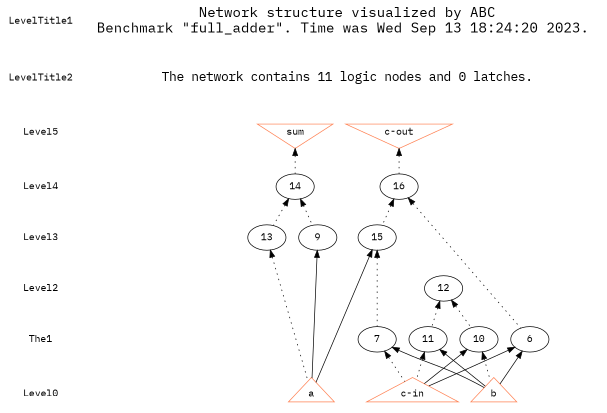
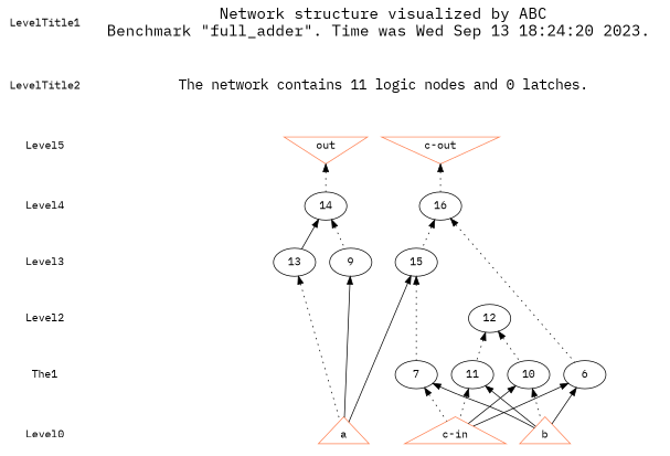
  digraph {
    fontname="IBM Plex Mono"
    node [fontname="IBM Plex Mono" shape=plaintext]
    edge [dir=back fontname="IBM Plex Mono" style=dotted]
    LevelTitle1
    LevelTitle2
    Level5
    Level4
    Level3
    Level2
    n7 [label=The1]
    Level0
    n9 [fontsize=20 label="Network structure visualized by ABC\nBenchmark \"full_adder\". Time was Wed Sep 13 18:24:20 2023. "]
    n10 [fontsize=18 label="The network contains 11 logic nodes and 0 latches.\n"]
-   n11 [color=coral fillcolor=coral label=sum shape=invtriangle]
+   n11 [color=coral fillcolor=coral label=out shape=invtriangle]
    n12 [color=coral fillcolor=coral label="c-out" shape=invtriangle]
    n13 [label="14\n" shape=ellipse]
    n14 [label="16\n" shape=ellipse]
    n15 [label="9\n" shape=ellipse]
    n16 [label="13\n" shape=ellipse]
    n17 [label="15\n" shape=ellipse]
    n18 [label="12\n" shape=ellipse]
    n19 [label="6\n" shape=ellipse]
    n20 [label="7\n" shape=ellipse]
    n21 [label="10\n" shape=ellipse]
    n22 [label="11\n" shape=ellipse]
    n23 [color=coral fillcolor=coral label=a shape=triangle]
    n24 [color=coral fillcolor=coral label=b shape=triangle]
    n25 [color=coral fillcolor=coral label="c-in" shape=triangle]
    subgraph sub_1 {
      LevelTitle1
      LevelTitle2
      Level5
      Level4
      Level3
      Level2
      n7
      Level0
    }
    subgraph sub_2 {
      rank=same
      LevelTitle1
      n9
    }
    subgraph sub_3 {
      rank=same
      LevelTitle2
      n10
    }
    subgraph sub_4 {
      rank=same
      Level5
      n11
      n12
    }
    subgraph sub_5 {
      rank=same
      Level4
      n13
      n14
    }
    subgraph sub_6 {
      rank=same
      Level3
      n15
      n16
      n17
    }
    subgraph sub_7 {
      rank=same
      Level2
      n18
    }
    subgraph sub_8 {
      rank=same
      n7
      n19
      n20
      n21
      n22
    }
    subgraph sub_9 {
      rank=same
      Level0
      n23
      n24
      n25
    }
    LevelTitle1 -> LevelTitle2 [style=invis]
    LevelTitle2 -> Level5 [style=invis]
    Level5 -> Level4 [style=invis]
    Level4 -> Level3 [style=invis]
    Level3 -> Level2 [style=invis]
    Level2 -> n7 [style=invis]
    n7 -> Level0 [style=invis]
    n9 -> n10 [style=invis]
    n10 -> n11 [style=invis]
    n10 -> n12 [style=invis]
    n11 -> n12 [style=invis]
    n11 -> n13
    n12 -> n14
    n13 -> n15
-   n13 -> n16
+   n13 -> n16 [style=solid]
    n14 -> n17
    n14 -> n19
    n15 -> n23 [style=solid]
    n16 -> n23
    n17 -> n20
    n17 -> n23 [style=solid]
    n18 -> n21
    n18 -> n22
    n19 -> n24 [style=solid]
    n19 -> n25 [style=solid]
    n20 -> n24 [style=solid]
    n20 -> n25
    n21 -> n24
    n21 -> n25 [style=solid]
    n22 -> n24 [style=solid]
    n22 -> n25
  }
